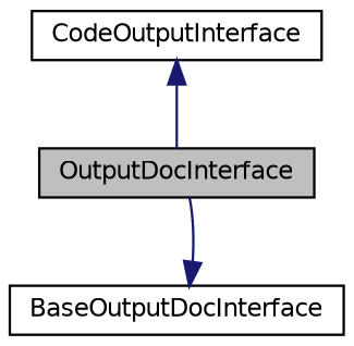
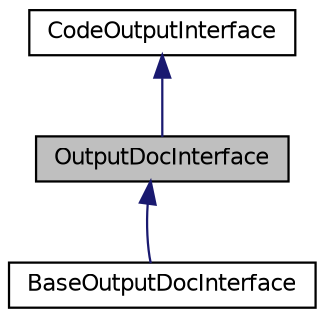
  digraph {
    node [color=black fillcolor=white fontname=Helvetica fontsize=10 shape=record style=filled]
    edge [color=midnightblue dir=back fontname=Helvetica fontsize=10 labelfontname=Helvetica labelfontsize=10 style=solid]
    n1 [fillcolor=grey75 fontcolor=black height=0.2 label=OutputDocInterface width=0.4]
    n2 [height=0.2 label=BaseOutputDocInterface width=0.4]
    n3 [height=0.2 label=CodeOutputInterface width=0.4]
-   n2 -> n1
+   n1 -> n2
    n3 -> n1
  }
